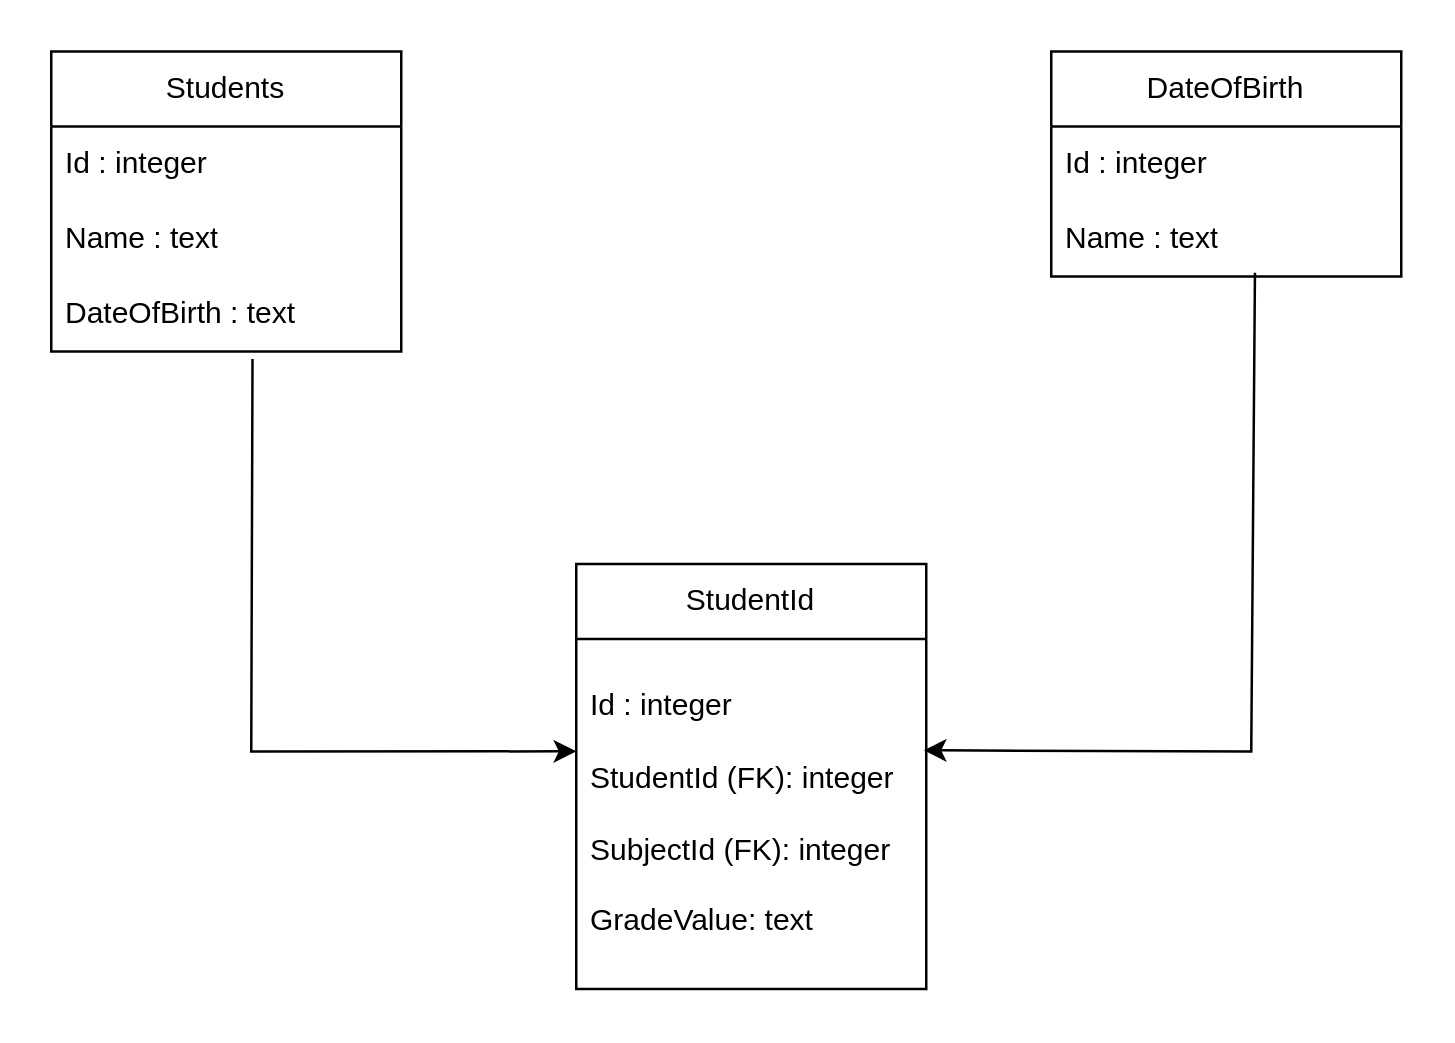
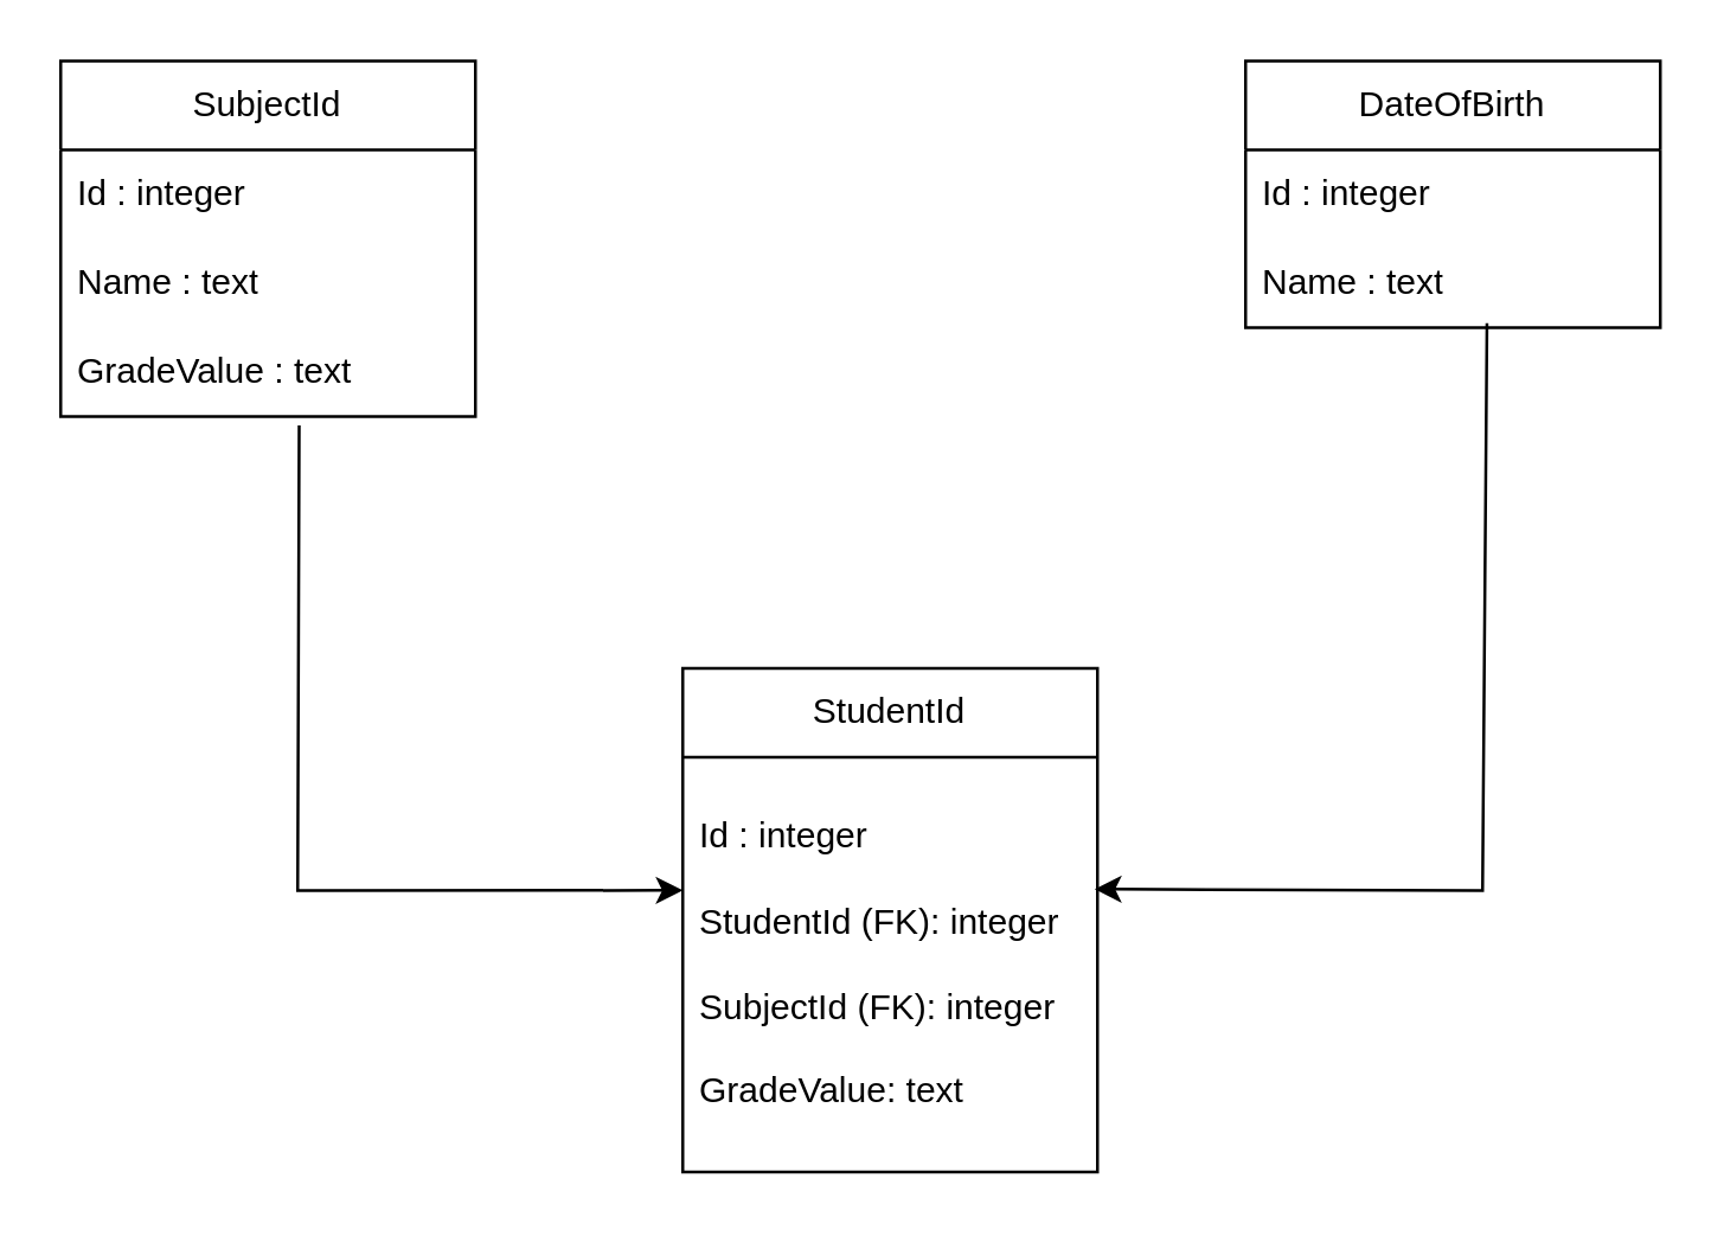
  <mxCell id="0" />
  <mxCell id="1" parent="0" />
- <mxCell id="2" value="Students" style="swimlane;fontStyle=0;childLayout=stackLayout;horizontal=1;startSize=30;horizontalStack=0;resizeParent=1;resizeParentMax=0;resizeLast=0;collapsible=1;marginBottom=0;whiteSpace=wrap;html=1;" parent="1" vertex="1"><mxGeometry x="20" y="20" width="140" height="120" as="geometry" /></mxCell>
+ <mxCell id="2" value="SubjectId" style="swimlane;fontStyle=0;childLayout=stackLayout;horizontal=1;startSize=30;horizontalStack=0;resizeParent=1;resizeParentMax=0;resizeLast=0;collapsible=1;marginBottom=0;whiteSpace=wrap;html=1;" parent="1" vertex="1"><mxGeometry x="20" y="20" width="140" height="120" as="geometry" /></mxCell>
  <mxCell id="3" value="Id : integer" style="text;strokeColor=none;fillColor=none;align=left;verticalAlign=middle;spacingLeft=4;spacingRight=4;overflow=hidden;points=[[0,0.5],[1,0.5]];portConstraint=eastwest;rotatable=0;whiteSpace=wrap;html=1;" parent="2" vertex="1"><mxGeometry y="30" width="140" height="30" as="geometry" /></mxCell>
  <mxCell id="4" value="Name : text" style="text;strokeColor=none;fillColor=none;align=left;verticalAlign=middle;spacingLeft=4;spacingRight=4;overflow=hidden;points=[[0,0.5],[1,0.5]];portConstraint=eastwest;rotatable=0;whiteSpace=wrap;html=1;" parent="2" vertex="1"><mxGeometry y="60" width="140" height="30" as="geometry" /></mxCell>
- <mxCell id="5" value="DateOfBirth : text" style="text;strokeColor=none;fillColor=none;align=left;verticalAlign=middle;spacingLeft=4;spacingRight=4;overflow=hidden;points=[[0,0.5],[1,0.5]];portConstraint=eastwest;rotatable=0;whiteSpace=wrap;html=1;" parent="2" vertex="1"><mxGeometry y="90" width="140" height="30" as="geometry" /></mxCell>
+ <mxCell id="5" value="GradeValue : text" style="text;strokeColor=none;fillColor=none;align=left;verticalAlign=middle;spacingLeft=4;spacingRight=4;overflow=hidden;points=[[0,0.5],[1,0.5]];portConstraint=eastwest;rotatable=0;whiteSpace=wrap;html=1;" parent="2" vertex="1"><mxGeometry y="90" width="140" height="30" as="geometry" /></mxCell>
  <mxCell id="6" value="DateOfBirth" style="swimlane;fontStyle=0;childLayout=stackLayout;horizontal=1;startSize=30;horizontalStack=0;resizeParent=1;resizeParentMax=0;resizeLast=0;collapsible=1;marginBottom=0;whiteSpace=wrap;html=1;" parent="1" vertex="1"><mxGeometry x="420" y="20" width="140" height="90" as="geometry" /></mxCell>
  <mxCell id="7" value="Id : integer" style="text;strokeColor=none;fillColor=none;align=left;verticalAlign=middle;spacingLeft=4;spacingRight=4;overflow=hidden;points=[[0,0.5],[1,0.5]];portConstraint=eastwest;rotatable=0;whiteSpace=wrap;html=1;" parent="6" vertex="1"><mxGeometry y="30" width="140" height="30" as="geometry" /></mxCell>
  <mxCell id="8" value="Name : text" style="text;strokeColor=none;fillColor=none;align=left;verticalAlign=middle;spacingLeft=4;spacingRight=4;overflow=hidden;points=[[0,0.5],[1,0.5]];portConstraint=eastwest;rotatable=0;whiteSpace=wrap;html=1;" parent="6" vertex="1"><mxGeometry y="60" width="140" height="30" as="geometry" /></mxCell>
  <mxCell id="9" value="StudentId" style="swimlane;fontStyle=0;childLayout=stackLayout;horizontal=1;startSize=30;horizontalStack=0;resizeParent=1;resizeParentMax=0;resizeLast=0;collapsible=1;marginBottom=0;whiteSpace=wrap;html=1;" parent="1" vertex="1"><mxGeometry x="230" y="225" width="140" height="170" as="geometry" /></mxCell>
  <mxCell id="10" value="Id : integer&lt;div&gt;&lt;br&gt;&lt;div&gt;StudentId (FK): integer&amp;nbsp;&amp;nbsp;&lt;/div&gt;&lt;div&gt;&lt;br&gt;&lt;/div&gt;&lt;div&gt;SubjectId (FK): integer&lt;/div&gt;&lt;/div&gt;&lt;div&gt;&lt;br&gt;&lt;/div&gt;&lt;div&gt;GradeValue: text&lt;/div&gt;" style="text;strokeColor=none;fillColor=none;align=left;verticalAlign=middle;spacingLeft=4;spacingRight=4;overflow=hidden;points=[[0,0.5],[1,0.5]];portConstraint=eastwest;rotatable=0;whiteSpace=wrap;html=1;" parent="9" vertex="1"><mxGeometry y="30" width="140" height="140" as="geometry" /></mxCell>
  <mxCell id="11" value="" style="endArrow=classic;html=1;rounded=0;entryX=0.993;entryY=0.318;entryDx=0;entryDy=0;entryPerimeter=0;exitX=0.582;exitY=0.95;exitDx=0;exitDy=0;exitPerimeter=0;" parent="1" source="8" target="10" edge="1"><mxGeometry width="50" height="50" relative="1" as="geometry"><mxPoint x="370" y="300" as="sourcePoint" /><mxPoint x="500" y="113" as="targetPoint" /><Array as="points"><mxPoint x="500" y="300" /></Array></mxGeometry></mxCell>
  <mxCell id="12" value="" style="endArrow=classic;html=1;rounded=0;entryX=0;entryY=0.321;entryDx=0;entryDy=0;entryPerimeter=0;exitX=0.575;exitY=1.1;exitDx=0;exitDy=0;exitPerimeter=0;" parent="1" target="10" edge="1" source="5"><mxGeometry relative="1" as="geometry"><mxPoint x="100" y="130" as="sourcePoint" /><mxPoint x="100" y="150" as="targetPoint" /><Array as="points"><mxPoint x="100" y="300" /></Array></mxGeometry></mxCell>
